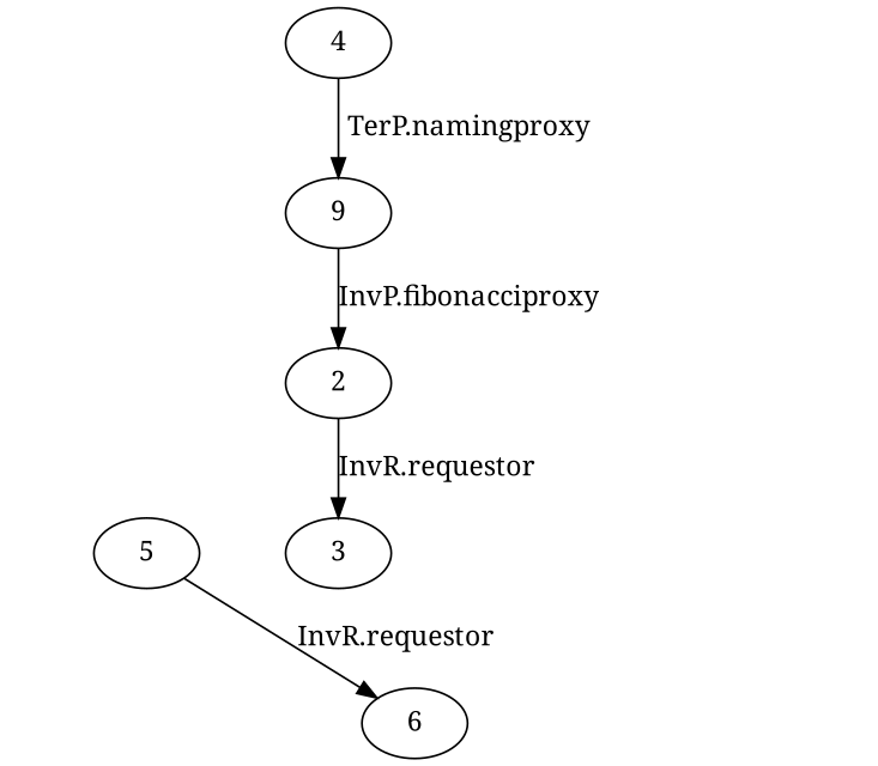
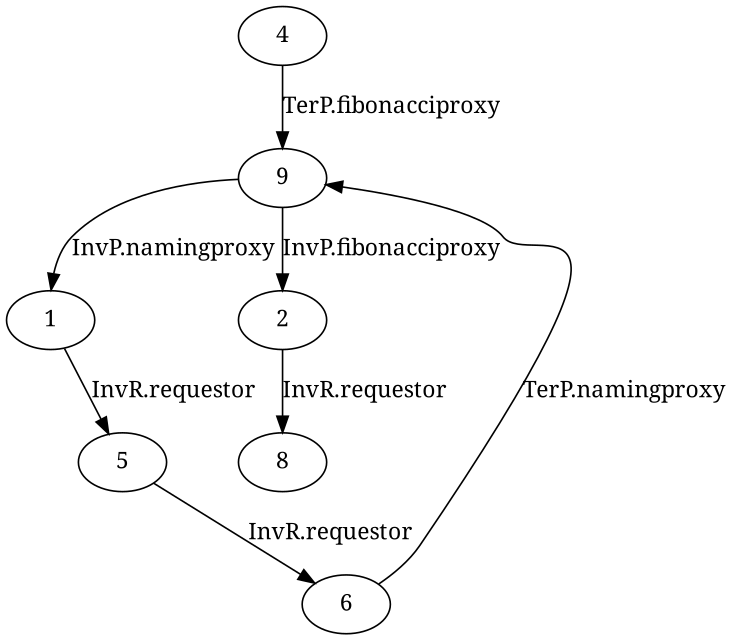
  digraph {
    fontname="Noto Serif"
    node [fontname="Noto Serif"]
    edge [fontname="Noto Serif"]
    n1 [label=9]
+   1
    2
    5
-   3
+   3 [label=8]
    6
    4
+   n1 -> 1 [label="InvP.namingproxy"]
    n1 -> 2 [label="InvP.fibonacciproxy"]
+   1 -> 5 [label="InvR.requestor"]
    2 -> 3 [label="InvR.requestor"]
    5 -> 6 [label="InvR.requestor"]
-   4 -> n1 [label="TerP.namingproxy"]
+   6 -> n1 [label="TerP.namingproxy"]
+   4 -> n1 [label="TerP.fibonacciproxy"]
  }
